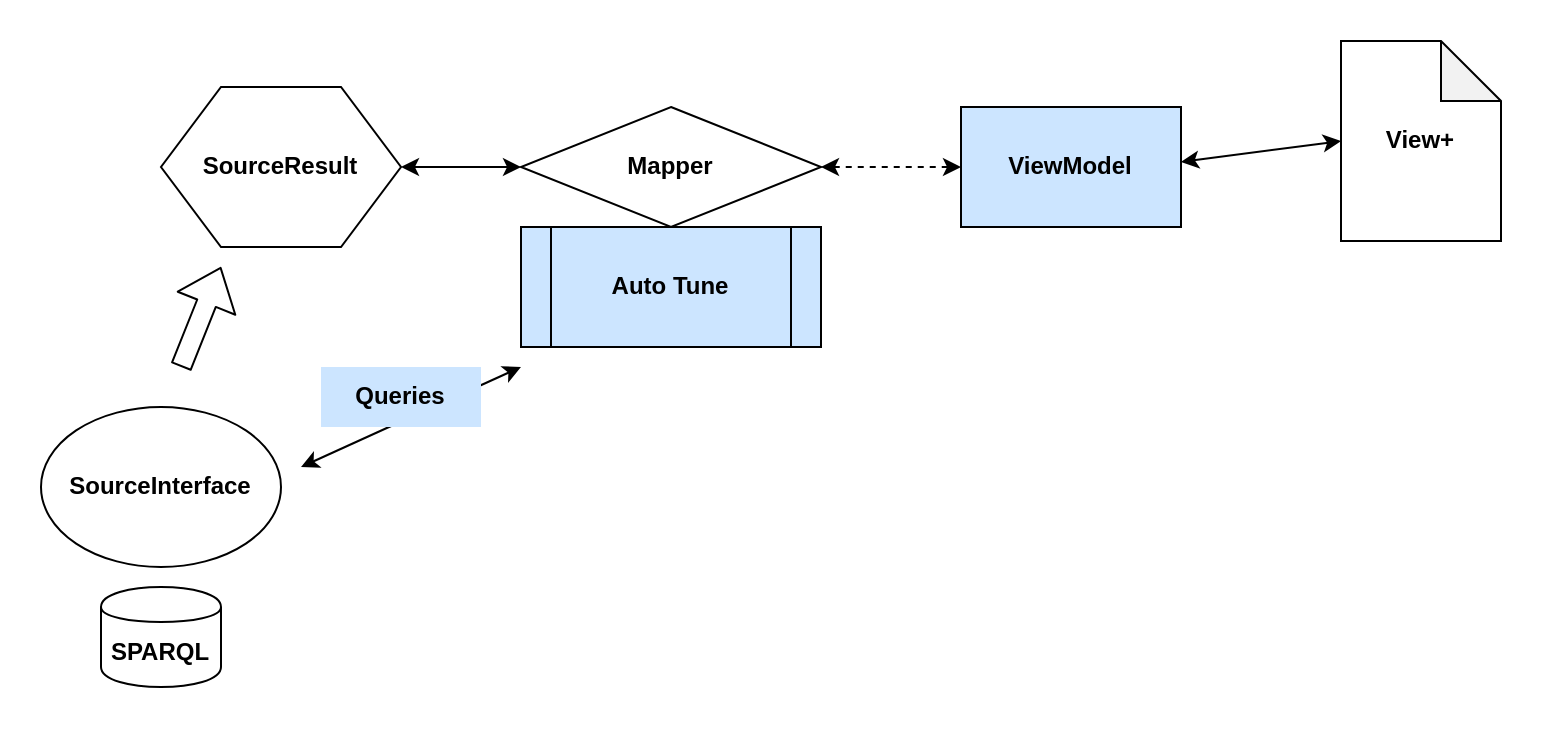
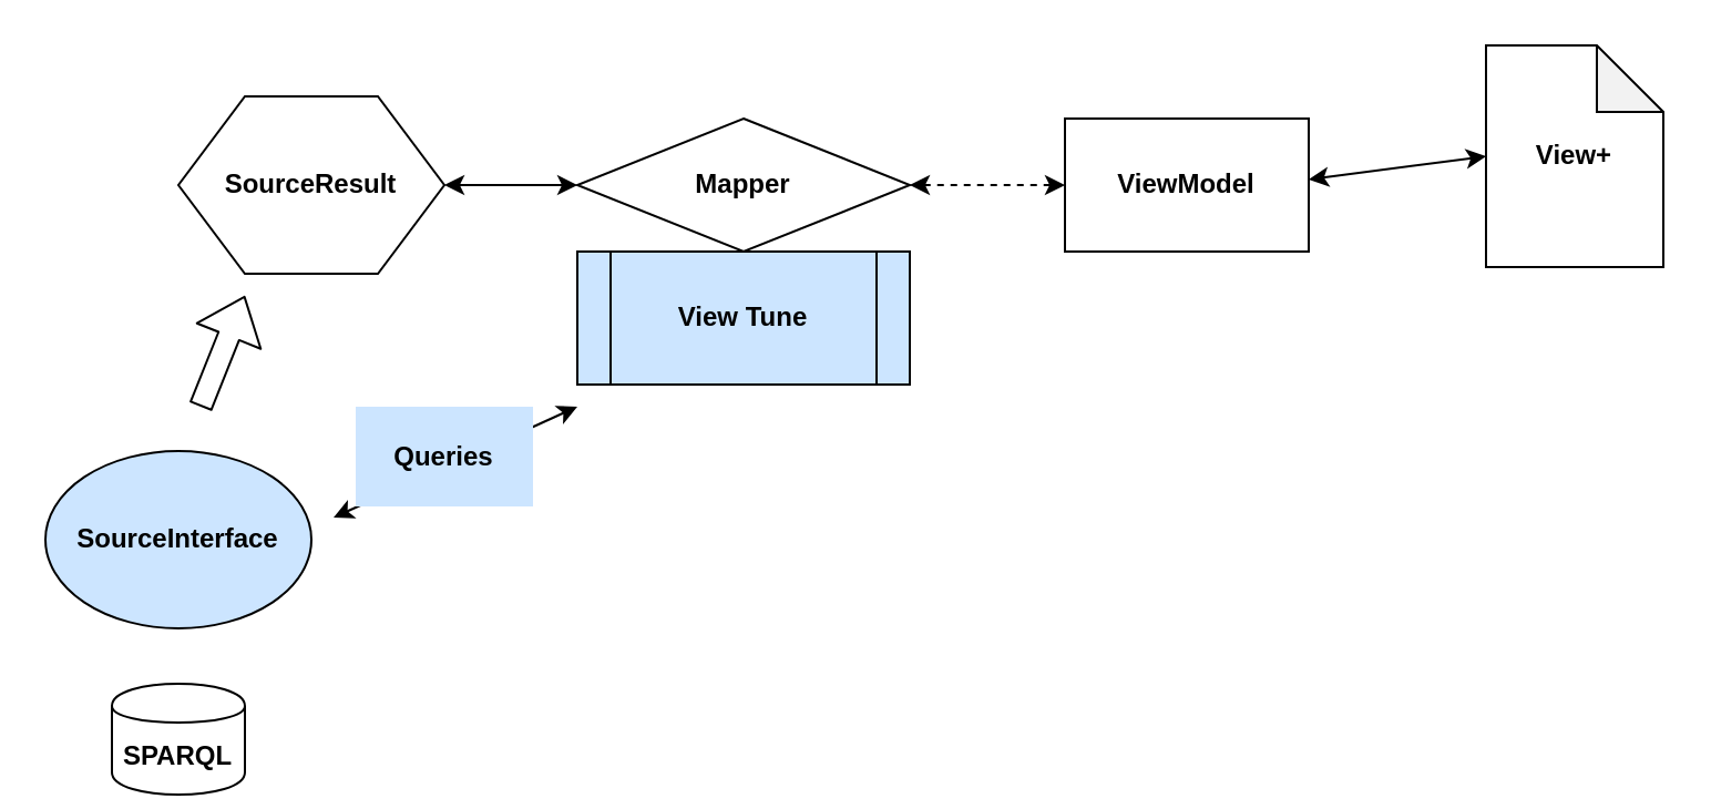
  <mxCell id="0" />
  <mxCell id="1" parent="0" />
- <mxCell id="2" value="&lt;b&gt;ViewModel&lt;/b&gt;" style="whiteSpace=wrap;html=1;aspect=variable;fillColor=#cce5ff;" parent="1" vertex="1"><mxGeometry x="480" y="53" width="110" height="60" as="geometry" /></mxCell>
+ <mxCell id="2" value="&lt;b&gt;ViewModel&lt;/b&gt;" style="whiteSpace=wrap;html=1;aspect=variable;" parent="1" vertex="1"><mxGeometry x="480" y="53" width="110" height="60" as="geometry" /></mxCell>
  <mxCell id="3" value="&lt;b&gt;SourceResult&lt;/b&gt;" style="shape=hexagon;perimeter=hexagonPerimeter2;whiteSpace=wrap;html=1;" parent="1" vertex="1"><mxGeometry x="80" y="43" width="120" height="80" as="geometry" /></mxCell>
- <mxCell id="4" value="&lt;b&gt;SourceInterface&lt;/b&gt;" style="ellipse;whiteSpace=wrap;html=1;" parent="1" vertex="1"><mxGeometry x="20" y="203" width="120" height="80" as="geometry" /></mxCell>
+ <mxCell id="4" value="&lt;b&gt;SourceInterface&lt;/b&gt;" style="ellipse;whiteSpace=wrap;html=1;fillColor=#cce5ff;" parent="1" vertex="1"><mxGeometry x="20" y="203" width="120" height="80" as="geometry" /></mxCell>
  <mxCell id="5" value="" style="shape=flexArrow;endArrow=classic;html=1;" parent="1" edge="1"><mxGeometry width="50" height="50" relative="1" as="geometry"><mxPoint x="90" y="183" as="sourcePoint" /><mxPoint x="110" y="133" as="targetPoint" /></mxGeometry></mxCell>
- <mxCell id="6" value="&lt;b&gt;SPARQL&lt;/b&gt;" style="shape=cylinder;whiteSpace=wrap;html=1;boundedLbl=1;backgroundOutline=1;" parent="1" vertex="1"><mxGeometry x="50" y="293" width="60" height="50" as="geometry" /></mxCell>
- <mxCell id="7" value="&lt;b&gt;Auto Tune&lt;/b&gt;" style="shape=process;whiteSpace=wrap;html=1;backgroundOutline=1;fillColor=#CCE5FF;" parent="1" vertex="1"><mxGeometry x="260" y="113" width="150" height="60" as="geometry" /></mxCell>
+ <mxCell id="6" value="&lt;b&gt;SPARQL&lt;/b&gt;" style="shape=cylinder;whiteSpace=wrap;html=1;boundedLbl=1;backgroundOutline=1;" parent="1" vertex="1"><mxGeometry x="50" y="308" width="60" height="50" as="geometry" /></mxCell>
+ <mxCell id="7" value="&lt;b&gt;View Tune&lt;/b&gt;" style="shape=process;whiteSpace=wrap;html=1;backgroundOutline=1;fillColor=#CCE5FF;" parent="1" vertex="1"><mxGeometry x="260" y="113" width="150" height="60" as="geometry" /></mxCell>
  <mxCell id="8" value="&lt;b&gt;Mapper&lt;/b&gt;" style="rhombus;whiteSpace=wrap;html=1;aspect=variable;" parent="1" vertex="1"><mxGeometry x="260" y="53" width="150" height="60" as="geometry" /></mxCell>
  <mxCell id="9" value="" style="endArrow=classic;startArrow=classic;html=1;fillColor=#CCE5FF;" parent="1" edge="1"><mxGeometry width="50" height="50" relative="1" as="geometry"><mxPoint x="150" y="233" as="sourcePoint" /><mxPoint x="260" y="183" as="targetPoint" /></mxGeometry></mxCell>
- <mxCell id="10" value="&lt;b&gt;Queries&lt;/b&gt;" style="text;html=1;strokeColor=none;fillColor=#CCE5FF;align=center;verticalAlign=middle;whiteSpace=wrap;rounded=0;" parent="1" vertex="1"><mxGeometry x="160" y="183" width="80" height="30" as="geometry" /></mxCell>
+ <mxCell id="10" value="&lt;b&gt;Queries&lt;/b&gt;" style="text;html=1;strokeColor=none;fillColor=#CCE5FF;align=center;verticalAlign=middle;whiteSpace=wrap;rounded=0;" parent="1" vertex="1"><mxGeometry x="160" y="183" width="80" height="45" as="geometry" /></mxCell>
  <mxCell id="11" value="" style="endArrow=classic;startArrow=classic;html=1;fillColor=#CCE5FF;entryX=0;entryY=0.5;entryDx=0;entryDy=0;" edge="1" parent="1" target="8"><mxGeometry width="50" height="50" relative="1" as="geometry"><mxPoint x="200" y="83" as="sourcePoint" /><mxPoint x="260" y="108" as="targetPoint" /></mxGeometry></mxCell>
  <mxCell id="12" value="" style="endArrow=classic;startArrow=classic;html=1;fillColor=#CCE5FF;entryX=0;entryY=0.5;entryDx=0;entryDy=0;exitX=1;exitY=0.5;exitDx=0;exitDy=0;dashed=1;" edge="1" parent="1" source="8" target="2"><mxGeometry width="50" height="50" relative="1" as="geometry"><mxPoint x="490" y="23" as="sourcePoint" /><mxPoint x="550" y="48" as="targetPoint" /></mxGeometry></mxCell>
  <mxCell id="13" value="&lt;b&gt;View+&lt;/b&gt;&lt;b&gt;&lt;br&gt;&lt;/b&gt;" style="shape=note;whiteSpace=wrap;html=1;backgroundOutline=1;darkOpacity=0.05;" vertex="1" parent="1"><mxGeometry x="670" y="20" width="80" height="100" as="geometry" /></mxCell>
  <mxCell id="14" value="" style="endArrow=classic;startArrow=classic;html=1;fillColor=#CCE5FF;entryX=0;entryY=0.5;entryDx=0;entryDy=0;entryPerimeter=0;" edge="1" parent="1" target="13"><mxGeometry width="50" height="50" relative="1" as="geometry"><mxPoint x="590" y="80.5" as="sourcePoint" /><mxPoint x="650" y="105.5" as="targetPoint" /></mxGeometry></mxCell>
